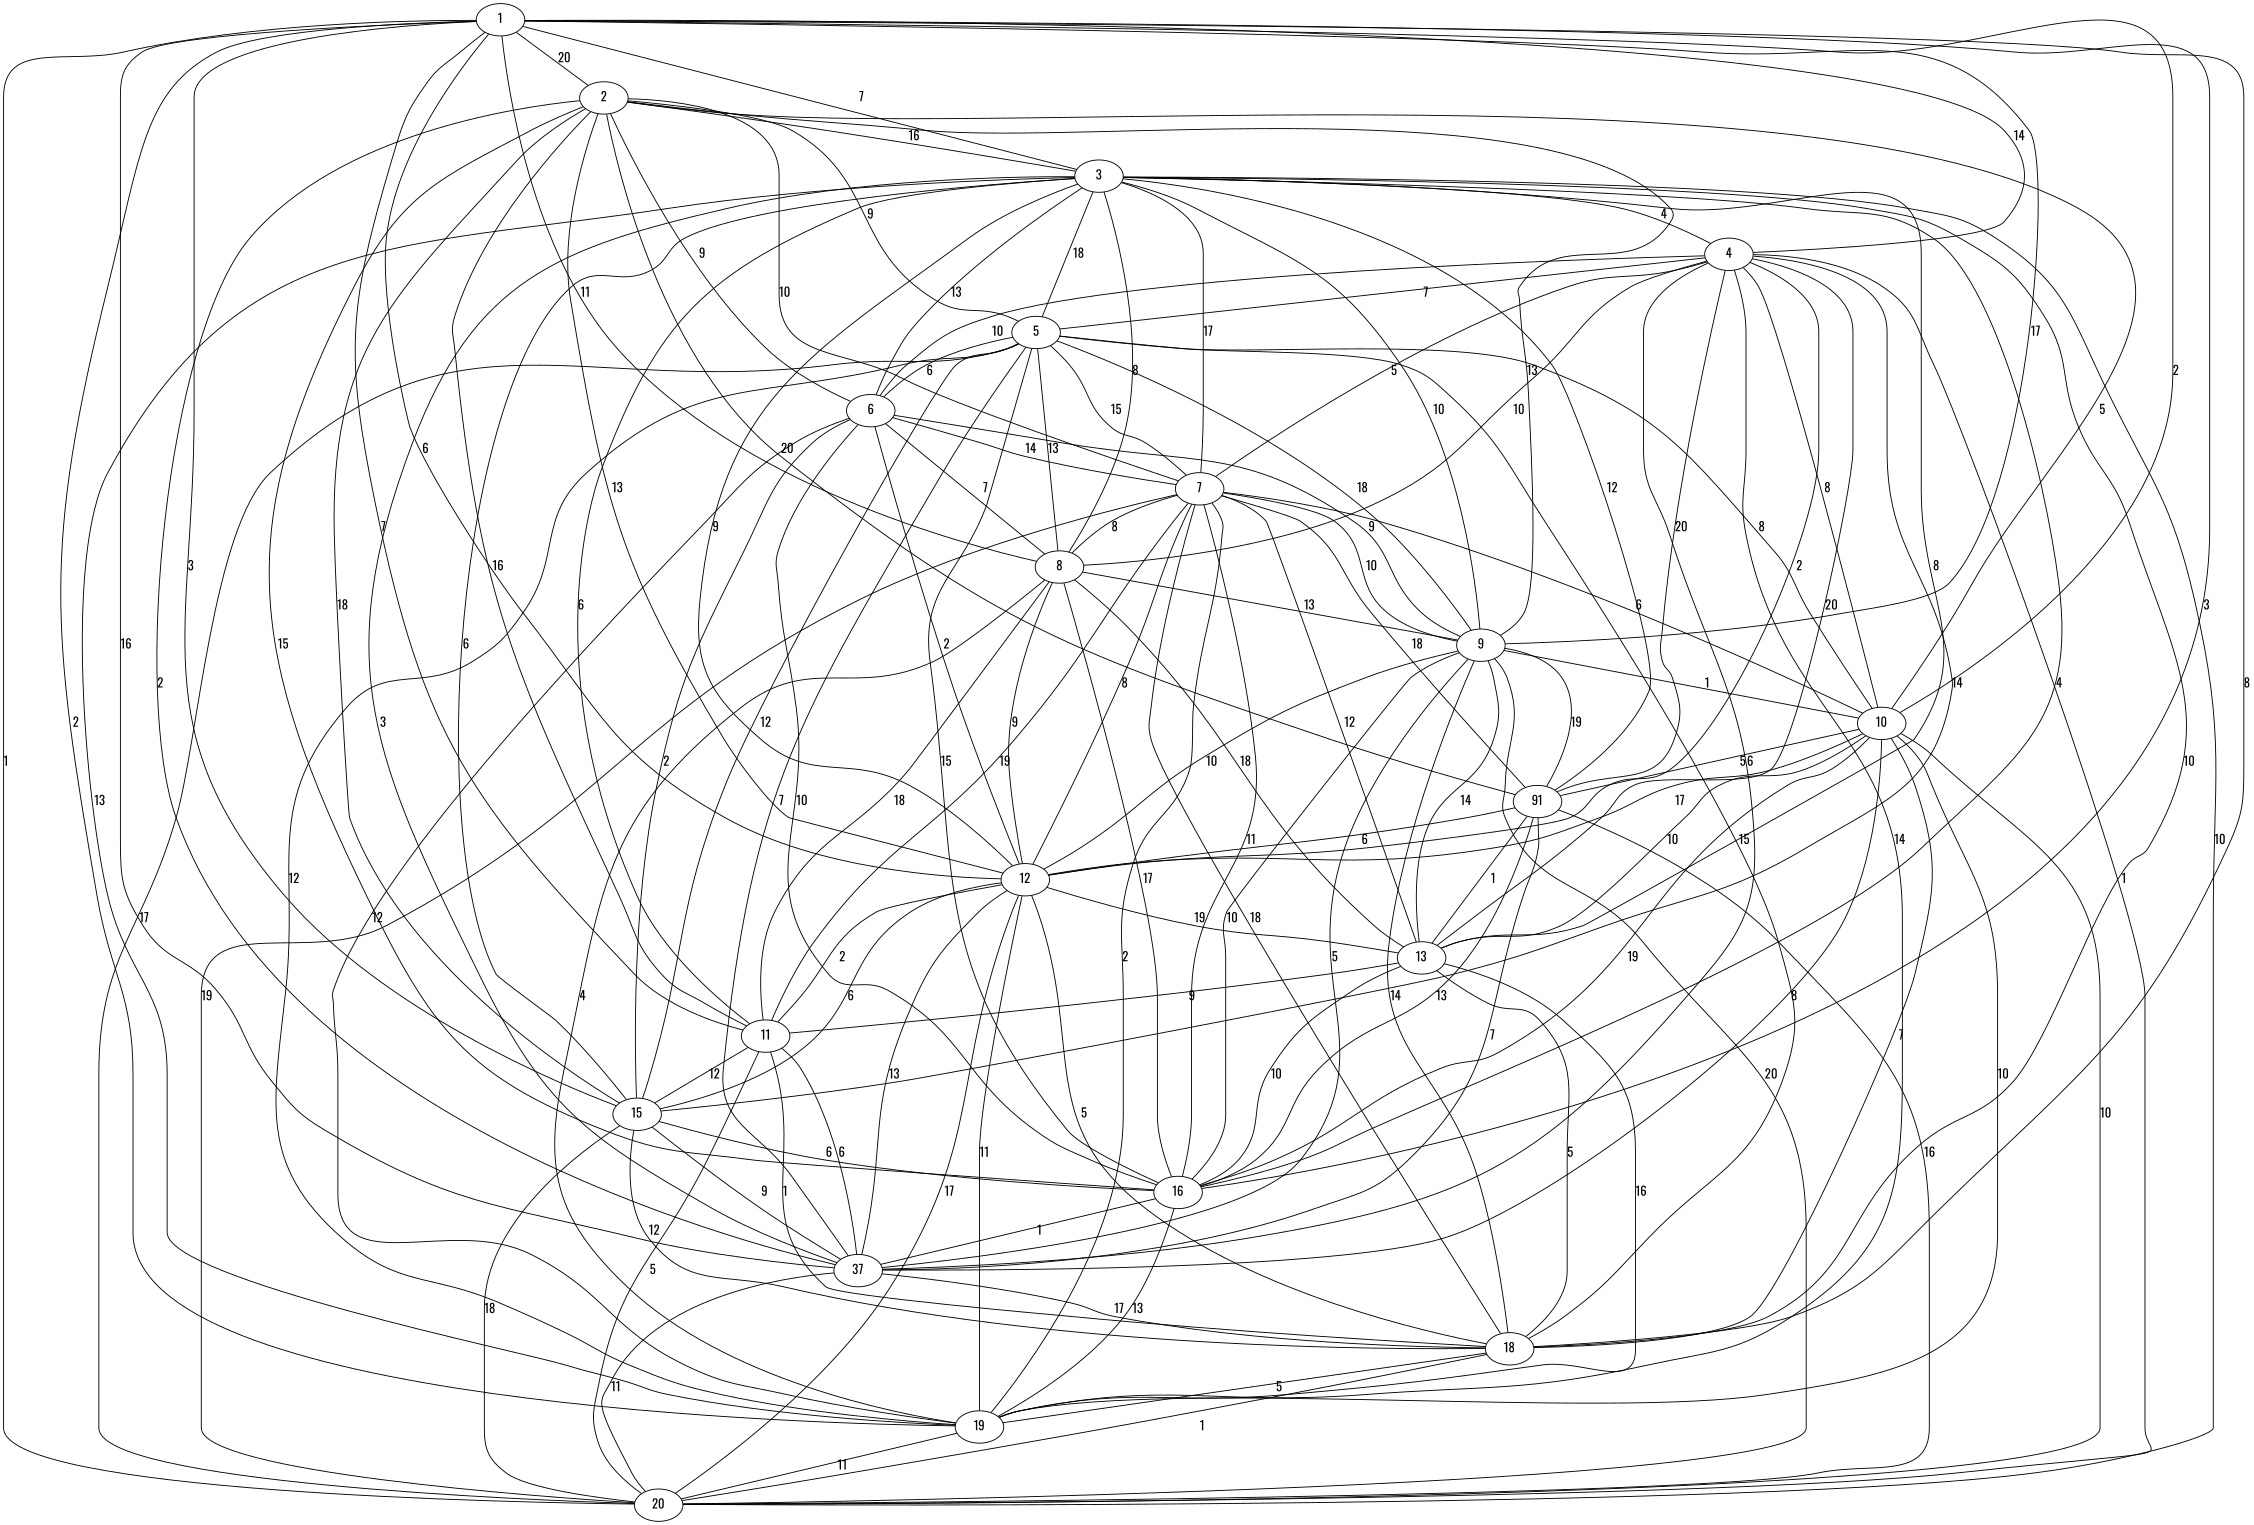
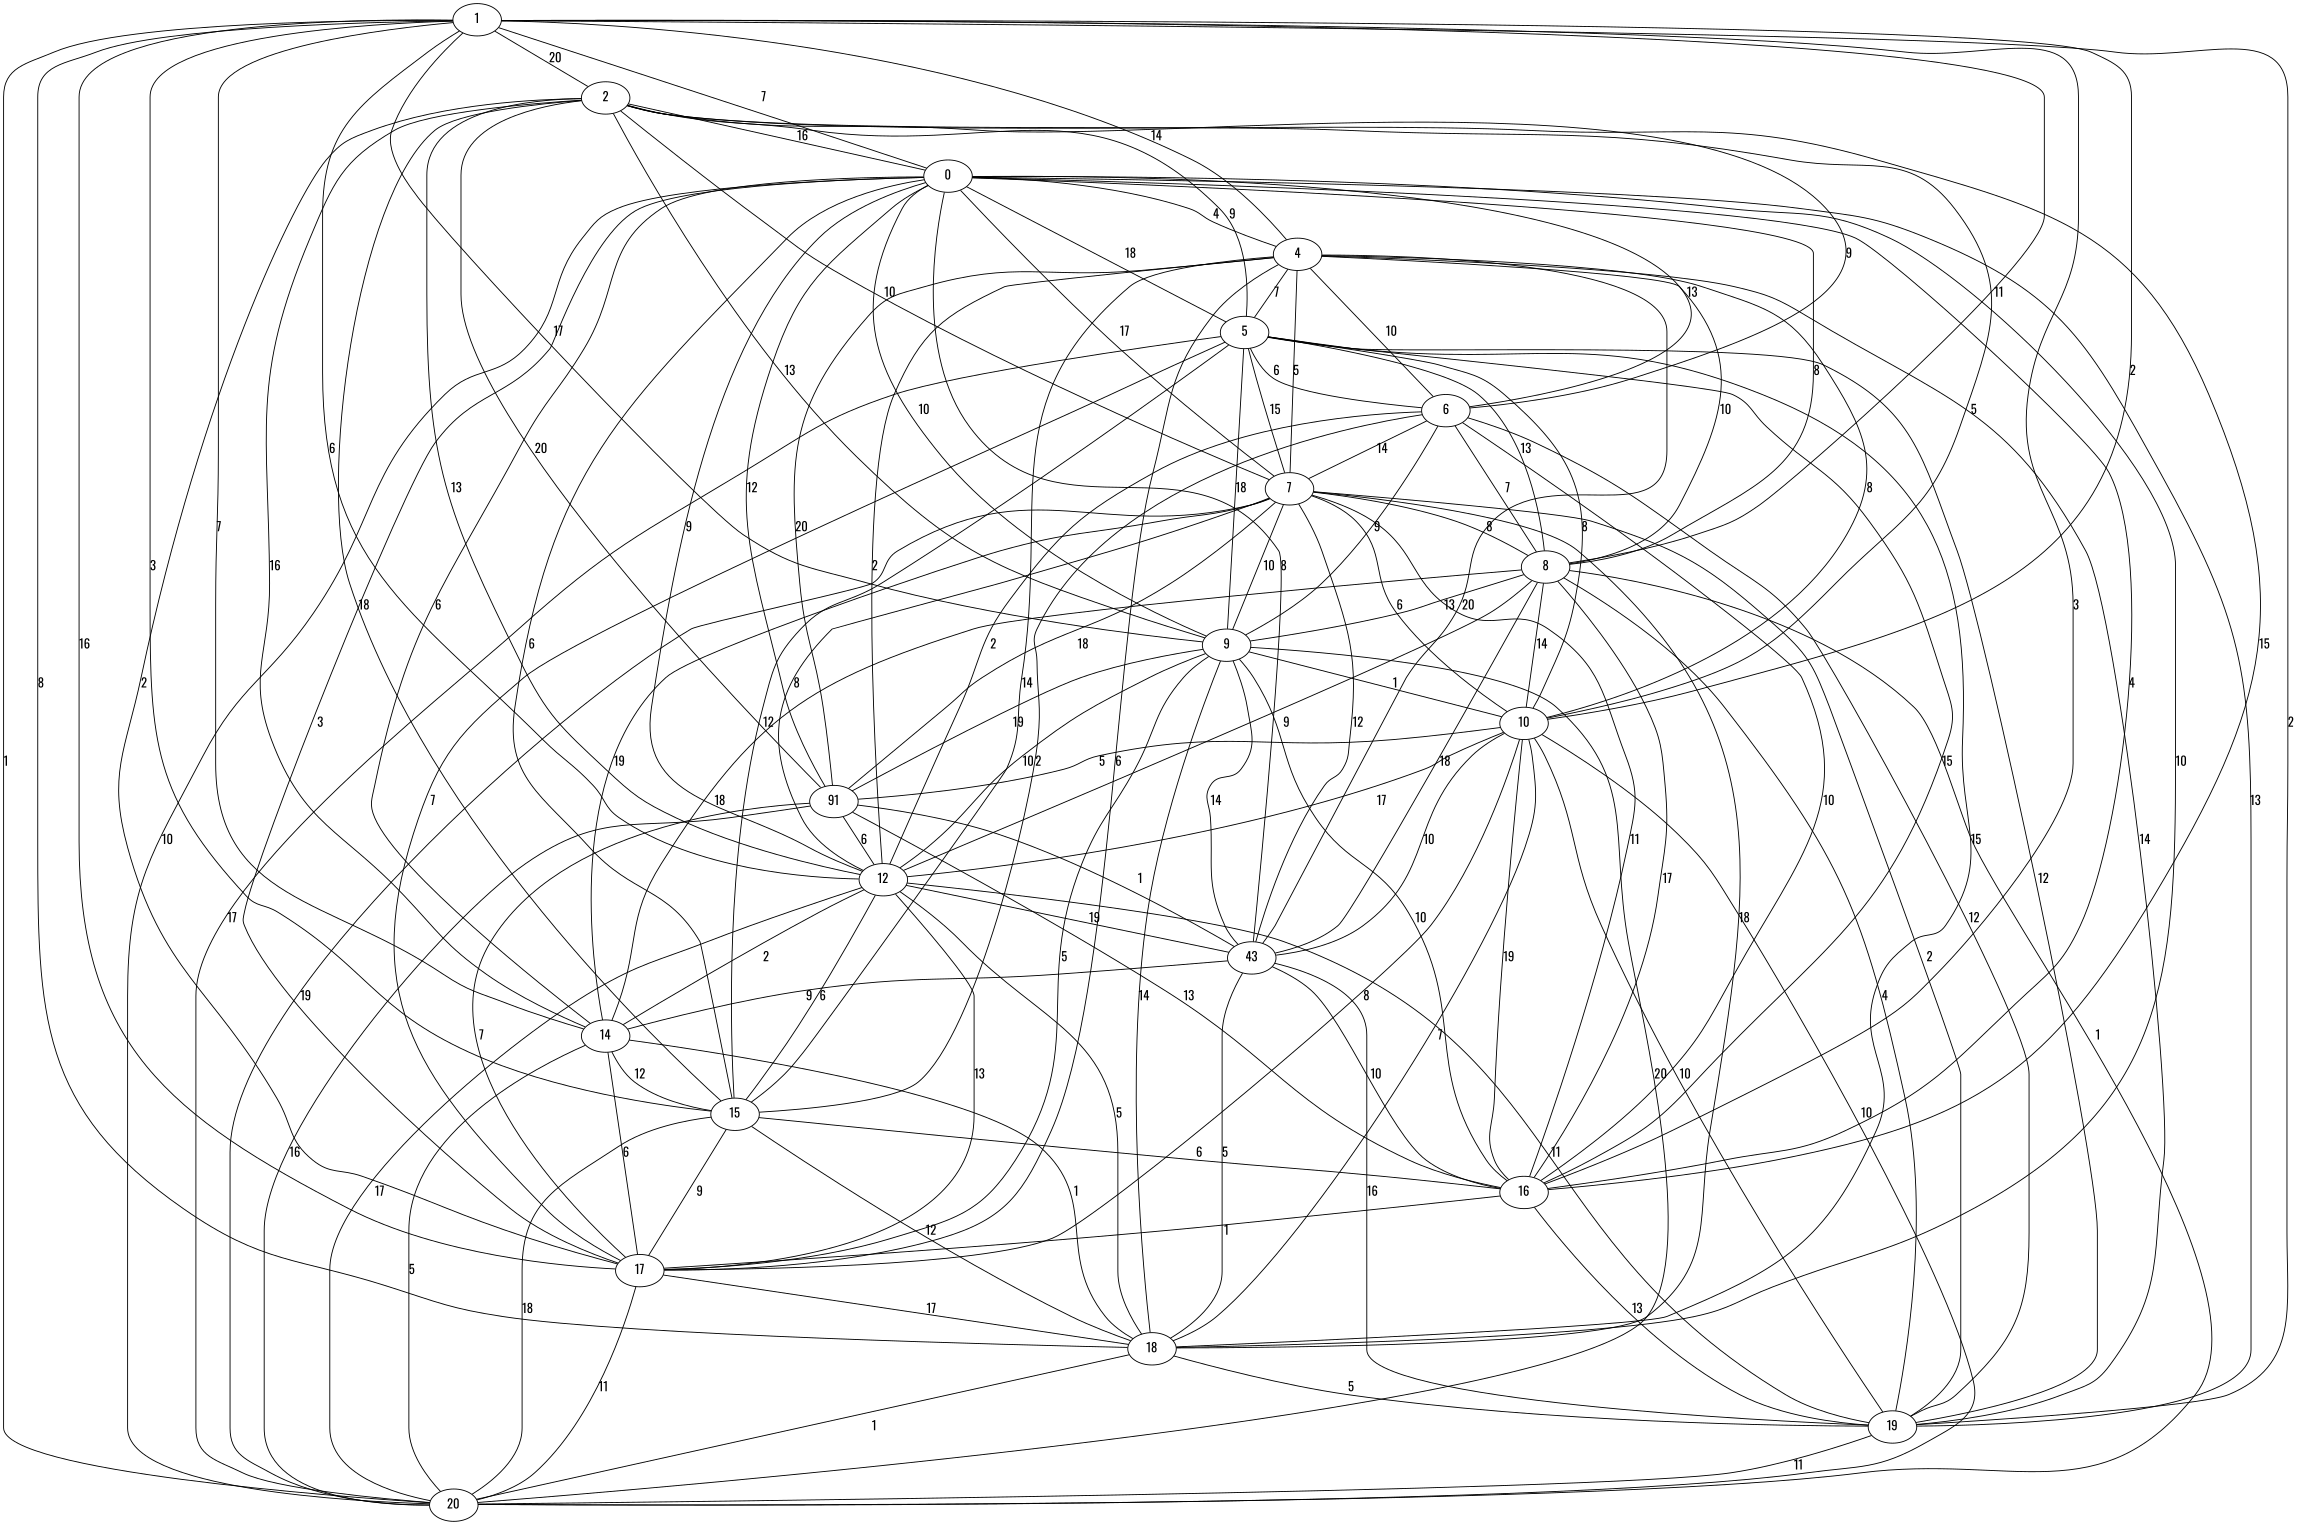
  graph {
    fontname=Oswald
    node [fontname=Oswald]
    edge [fontname=Oswald]
    1
    16
    15
    4
    12
    8
-   17 [label=37]
+   17
    19
-   14 [label=11]
+   14
    9
-   3
+   3 [label=0]
    20
    10
    18
    2
    7
    5
    n18 [label=91]
    6
-   13
+   13 [label=43]
    1 -- 16 [label=3]
    1 -- 15 [label=3]
    1 -- 4 [label=14]
    1 -- 12 [label=6]
    1 -- 8 [label=11]
    1 -- 17 [label=16]
    1 -- 19 [label=2]
    1 -- 14 [label=7]
    1 -- 9 [label=17]
    1 -- 3 [label=7]
    1 -- 20 [label=1]
    1 -- 10 [label=2]
    1 -- 18 [label=8]
    1 -- 2 [label=20]
    16 -- 17 [label=1]
    16 -- 19 [label=13]
    15 -- 16 [label=6]
    15 -- 17 [label=9]
    15 -- 20 [label=18]
    15 -- 18 [label=12]
    4 -- 15 [label=14]
    4 -- 12 [label=2]
    4 -- 8 [label=10]
    4 -- 17 [label=6]
    4 -- 19 [label=14]
-   4 -- 20 [label=1]
+   8 -- 20 [label=1]
    4 -- 10 [label=8]
    4 -- 7 [label=5]
    4 -- 5 [label=7]
    4 -- n18 [label=20]
    4 -- 6 [label=10]
    4 -- 13 [label=20]
    12 -- 15 [label=6]
    12 -- 17 [label=13]
    12 -- 19 [label=11]
    12 -- 14 [label=2]
    12 -- 20 [label=17]
    12 -- 18 [label=5]
    12 -- 13 [label=19]
    8 -- 16 [label=17]
    8 -- 12 [label=9]
    8 -- 19 [label=4]
    8 -- 14 [label=18]
    8 -- 9 [label=13]
+   8 -- 10 [label=14]
    8 -- 13 [label=18]
    17 -- 20 [label=11]
    17 -- 18 [label=17]
    19 -- 20 [label=11]
    14 -- 15 [label=12]
    14 -- 17 [label=6]
    14 -- 20 [label=5]
    14 -- 18 [label=1]
    9 -- 16 [label=10]
    9 -- 12 [label=10]
    9 -- 17 [label=5]
    9 -- 20 [label=20]
    9 -- 10 [label=1]
    9 -- 18 [label=14]
    9 -- n18 [label=19]
    9 -- 13 [label=14]
    3 -- 16 [label=4]
    3 -- 15 [label=6]
    3 -- 4 [label=4]
    3 -- 12 [label=9]
    3 -- 8 [label=8]
    3 -- 17 [label=3]
    3 -- 19 [label=13]
    3 -- 14 [label=6]
    3 -- 9 [label=10]
    3 -- 20 [label=10]
    3 -- 18 [label=10]
    3 -- 7 [label=17]
    3 -- 5 [label=18]
    3 -- n18 [label=12]
    3 -- 6 [label=13]
    3 -- 13 [label=8]
    10 -- 16 [label=19]
    10 -- 12 [label=17]
    10 -- 17 [label=8]
    10 -- 19 [label=10]
    10 -- 20 [label=10]
    10 -- 18 [label=7]
    10 -- n18 [label=5]
    10 -- 13 [label=10]
    18 -- 19 [label=5]
    18 -- 20 [label=1]
    2 -- 16 [label=15]
    2 -- 15 [label=18]
    2 -- 12 [label=13]
    2 -- 17 [label=2]
    2 -- 14 [label=16]
    2 -- 9 [label=13]
    2 -- 3 [label=16]
    2 -- 10 [label=5]
    2 -- 7 [label=10]
    2 -- 5 [label=9]
    2 -- n18 [label=20]
    2 -- 6 [label=9]
    7 -- 16 [label=11]
    7 -- 12 [label=8]
    7 -- 8 [label=8]
    7 -- 19 [label=2]
    7 -- 14 [label=19]
    7 -- 9 [label=10]
    7 -- 20 [label=19]
    7 -- 10 [label=6]
    7 -- 18 [label=18]
    7 -- n18 [label=18]
    7 -- 13 [label=12]
    5 -- 16 [label=15]
    5 -- 15 [label=12]
    5 -- 8 [label=13]
    5 -- 17 [label=7]
    5 -- 19 [label=12]
    5 -- 9 [label=18]
    5 -- 20 [label=17]
    5 -- 10 [label=8]
    5 -- 18 [label=15]
    5 -- 7 [label=15]
    5 -- 6 [label=6]
    n18 -- 16 [label=13]
    n18 -- 12 [label=6]
    n18 -- 17 [label=7]
    n18 -- 20 [label=16]
    n18 -- 13 [label=1]
    6 -- 16 [label=10]
    6 -- 15 [label=2]
    6 -- 12 [label=2]
    6 -- 8 [label=7]
    6 -- 19 [label=12]
    6 -- 9 [label=9]
    6 -- 7 [label=14]
    13 -- 16 [label=10]
    13 -- 19 [label=16]
    13 -- 14 [label=9]
    13 -- 18 [label=5]
  }
